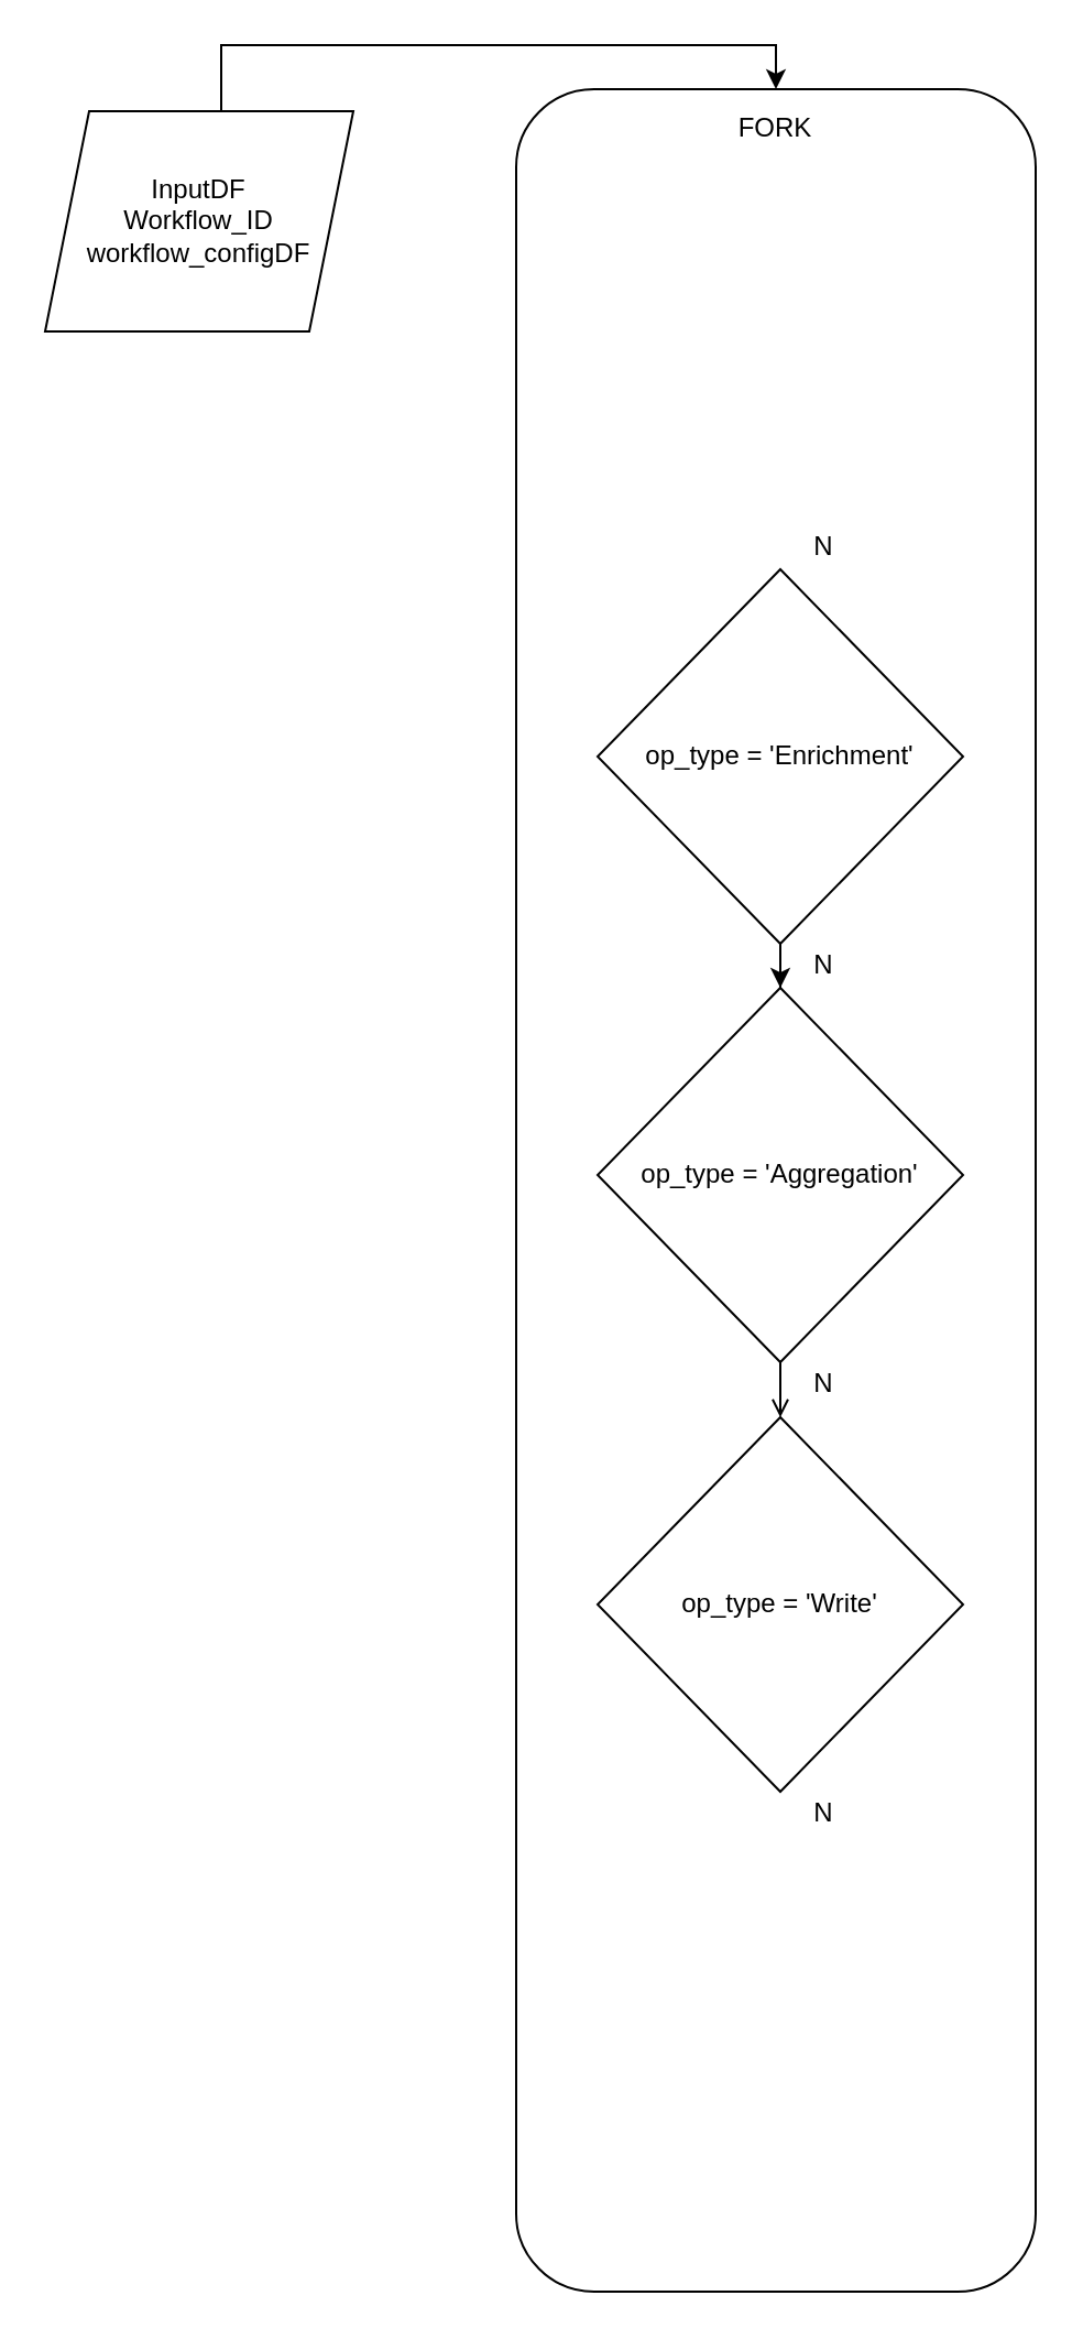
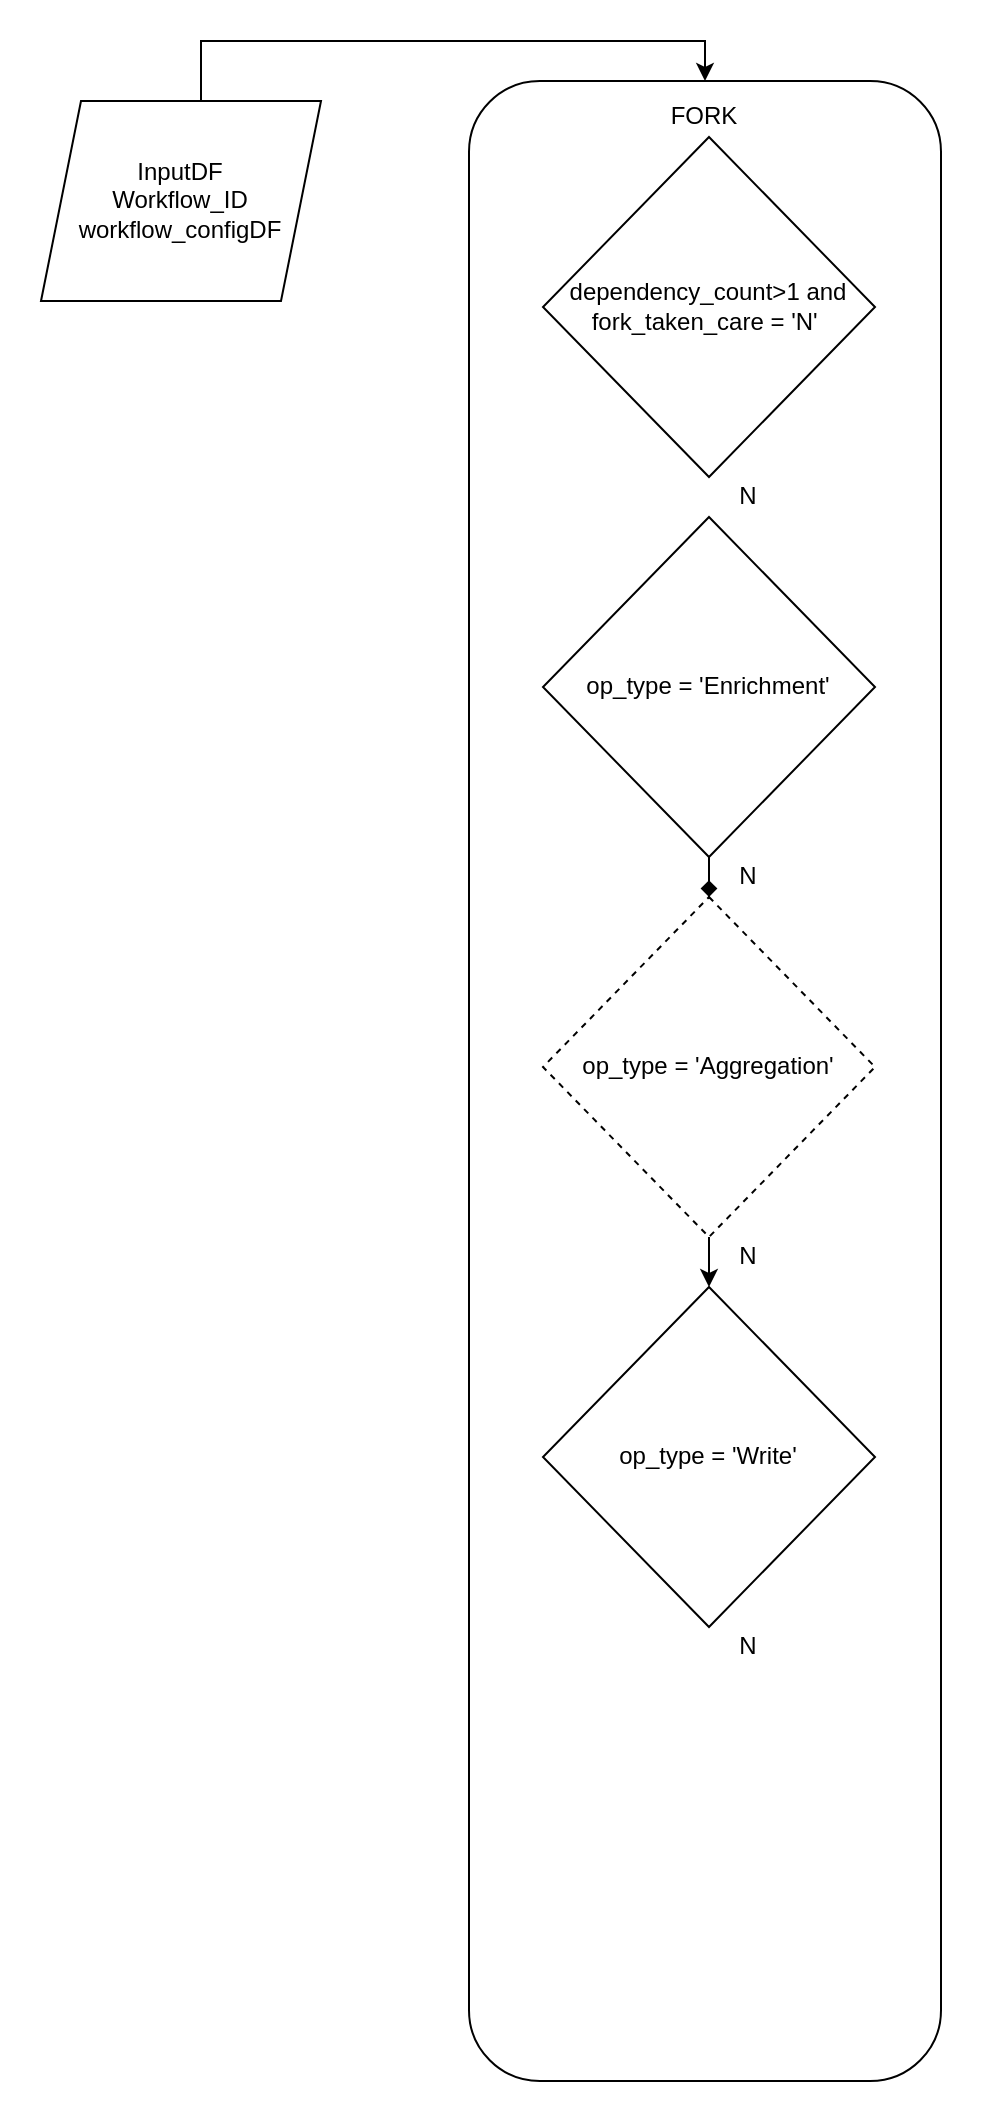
  <mxCell id="0" />
  <mxCell id="1" parent="0" />
  <mxCell id="2" value="" style="rounded=1;whiteSpace=wrap;html=1;" vertex="1" parent="1"><mxGeometry x="234" y="40" width="236" height="1000" as="geometry" /></mxCell>
- <mxCell id="4" value="" style="edgeStyle=orthogonalEdgeStyle;rounded=0;orthogonalLoop=1;jettySize=auto;html=1;" edge="1" parent="1" source="5" target="7"><mxGeometry relative="1" as="geometry" /></mxCell>
+ <mxCell id="3" value="dependency_count&amp;gt;1 and fork_taken_care = 'N'&amp;nbsp;" style="rhombus;whiteSpace=wrap;html=1;" vertex="1" parent="1"><mxGeometry x="271" y="68" width="166" height="170" as="geometry" /></mxCell>
+ <mxCell id="4" value="" style="edgeStyle=orthogonalEdgeStyle;rounded=0;orthogonalLoop=1;jettySize=auto;html=1;endArrow=diamond;" edge="1" parent="1" source="5" target="7"><mxGeometry relative="1" as="geometry" /></mxCell>
  <mxCell id="5" value="op_type = 'Enrichment'" style="rhombus;whiteSpace=wrap;html=1;" vertex="1" parent="1"><mxGeometry x="271" y="258" width="166" height="170" as="geometry" /></mxCell>
- <mxCell id="6" value="" style="edgeStyle=orthogonalEdgeStyle;rounded=0;orthogonalLoop=1;jettySize=auto;html=1;endArrow=open;" edge="1" parent="1" source="7" target="8"><mxGeometry relative="1" as="geometry" /></mxCell>
- <mxCell id="7" value="op_type = 'Aggregation'" style="rhombus;whiteSpace=wrap;html=1;" vertex="1" parent="1"><mxGeometry x="271" y="448" width="166" height="170" as="geometry" /></mxCell>
+ <mxCell id="6" value="" style="edgeStyle=orthogonalEdgeStyle;rounded=0;orthogonalLoop=1;jettySize=auto;html=1;" edge="1" parent="1" source="7" target="8"><mxGeometry relative="1" as="geometry" /></mxCell>
+ <mxCell id="7" value="op_type = 'Aggregation'" style="rhombus;whiteSpace=wrap;html=1;dashed=1;" vertex="1" parent="1"><mxGeometry x="271" y="448" width="166" height="170" as="geometry" /></mxCell>
  <mxCell id="8" value="op_type = 'Write'" style="rhombus;whiteSpace=wrap;html=1;" vertex="1" parent="1"><mxGeometry x="271" y="643" width="166" height="170" as="geometry" /></mxCell>
  <mxCell id="9" value="N" style="text;html=1;strokeColor=none;fillColor=none;align=center;verticalAlign=middle;whiteSpace=wrap;rounded=0;" vertex="1" parent="1"><mxGeometry x="354" y="238" width="40" height="20" as="geometry" /></mxCell>
  <mxCell id="10" value="N" style="text;html=1;strokeColor=none;fillColor=none;align=center;verticalAlign=middle;whiteSpace=wrap;rounded=0;" vertex="1" parent="1"><mxGeometry x="354" y="428" width="40" height="20" as="geometry" /></mxCell>
  <mxCell id="11" value="N" style="text;html=1;strokeColor=none;fillColor=none;align=center;verticalAlign=middle;whiteSpace=wrap;rounded=0;" vertex="1" parent="1"><mxGeometry x="354" y="618" width="40" height="20" as="geometry" /></mxCell>
  <mxCell id="12" value="N" style="text;html=1;strokeColor=none;fillColor=none;align=center;verticalAlign=middle;whiteSpace=wrap;rounded=0;" vertex="1" parent="1"><mxGeometry x="354" y="813" width="40" height="20" as="geometry" /></mxCell>
  <mxCell id="13" style="edgeStyle=orthogonalEdgeStyle;rounded=0;orthogonalLoop=1;jettySize=auto;html=1;exitX=1;exitY=0.5;exitDx=0;exitDy=0;entryX=0.5;entryY=0;entryDx=0;entryDy=0;" edge="1" parent="1" source="14" target="2"><mxGeometry relative="1" as="geometry"><mxPoint x="350" y="20" as="targetPoint" /><Array as="points"><mxPoint x="100" y="80" /><mxPoint x="100" y="20" /><mxPoint x="352" y="20" /></Array></mxGeometry></mxCell>
  <mxCell id="14" value="InputDF&lt;br&gt;Workflow_ID&lt;br&gt;workflow_configDF" style="shape=parallelogram;perimeter=parallelogramPerimeter;whiteSpace=wrap;html=1;fixedSize=1;" vertex="1" parent="1"><mxGeometry x="20" y="50" width="140" height="100" as="geometry" /></mxCell>
  <mxCell id="15" value="FORK" style="text;html=1;strokeColor=none;fillColor=none;align=center;verticalAlign=middle;whiteSpace=wrap;rounded=0;" vertex="1" parent="1"><mxGeometry x="332" y="48" width="40" height="20" as="geometry" /></mxCell>
